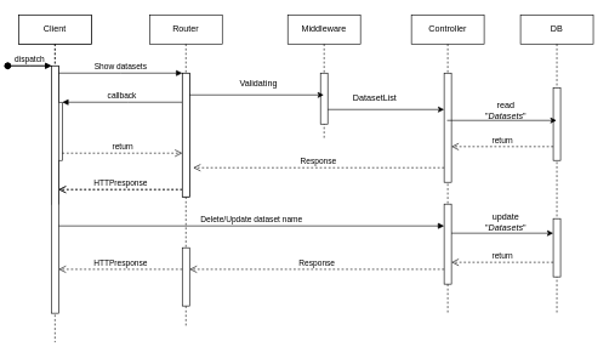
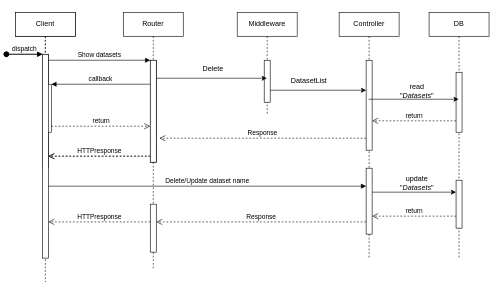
  <mxCell id="0" />
  <mxCell id="1" parent="0" />
  <mxCell id="2" value=":Object" style="shape=umlLifeline;perimeter=lifelinePerimeter;whiteSpace=wrap;html=1;container=0;dropTarget=0;collapsible=0;recursiveResize=0;outlineConnect=0;portConstraint=eastwest;newEdgeStyle={&quot;edgeStyle&quot;:&quot;elbowEdgeStyle&quot;,&quot;elbow&quot;:&quot;vertical&quot;,&quot;curved&quot;:0,&quot;rounded&quot;:0};" vertex="1" parent="1"><mxGeometry x="20" y="20" width="100" height="300" as="geometry" /></mxCell>
  <mxCell id="3" value="" style="html=1;points=[];perimeter=orthogonalPerimeter;outlineConnect=0;targetShapes=umlLifeline;portConstraint=eastwest;newEdgeStyle={&quot;edgeStyle&quot;:&quot;elbowEdgeStyle&quot;,&quot;elbow&quot;:&quot;vertical&quot;,&quot;curved&quot;:0,&quot;rounded&quot;:0};" vertex="1" parent="2"><mxGeometry x="45" y="70" width="10" height="190" as="geometry" /></mxCell>
  <mxCell id="4" value="dispatch" style="html=1;verticalAlign=bottom;startArrow=oval;endArrow=block;startSize=8;edgeStyle=elbowEdgeStyle;elbow=vertical;curved=0;rounded=0;" edge="1" parent="2" target="3"><mxGeometry relative="1" as="geometry"><mxPoint x="-15" y="70" as="sourcePoint" /></mxGeometry></mxCell>
  <mxCell id="5" value="" style="html=1;points=[];perimeter=orthogonalPerimeter;outlineConnect=0;targetShapes=umlLifeline;portConstraint=eastwest;newEdgeStyle={&quot;edgeStyle&quot;:&quot;elbowEdgeStyle&quot;,&quot;elbow&quot;:&quot;vertical&quot;,&quot;curved&quot;:0,&quot;rounded&quot;:0};" vertex="1" parent="2"><mxGeometry x="50" y="120" width="10" height="80" as="geometry" /></mxCell>
  <mxCell id="6" value="return" style="html=1;verticalAlign=bottom;endArrow=open;dashed=1;endSize=8;edgeStyle=elbowEdgeStyle;elbow=vertical;curved=0;rounded=0;" edge="1" parent="1" target="3"><mxGeometry relative="1" as="geometry"><mxPoint x="175" y="185" as="targetPoint" /><Array as="points"><mxPoint x="170" y="260" /></Array><mxPoint x="245" y="260" as="sourcePoint" /></mxGeometry></mxCell>
  <mxCell id="7" value="callback" style="html=1;verticalAlign=bottom;endArrow=block;edgeStyle=elbowEdgeStyle;elbow=vertical;curved=0;rounded=0;" edge="1" parent="1" target="5"><mxGeometry relative="1" as="geometry"><mxPoint x="245" y="140" as="sourcePoint" /><Array as="points"><mxPoint x="170" y="140" /></Array></mxGeometry></mxCell>
  <mxCell id="8" value="return" style="html=1;verticalAlign=bottom;endArrow=open;dashed=1;endSize=8;edgeStyle=elbowEdgeStyle;elbow=vertical;curved=0;rounded=0;" edge="1" parent="1" source="5"><mxGeometry relative="1" as="geometry"><mxPoint x="245" y="210" as="targetPoint" /><Array as="points"><mxPoint x="160" y="210" /></Array></mxGeometry></mxCell>
  <mxCell id="9" value="Client" style="shape=umlLifeline;perimeter=lifelinePerimeter;whiteSpace=wrap;html=1;container=0;dropTarget=0;collapsible=0;recursiveResize=0;outlineConnect=0;portConstraint=eastwest;newEdgeStyle={&quot;edgeStyle&quot;:&quot;elbowEdgeStyle&quot;,&quot;elbow&quot;:&quot;vertical&quot;,&quot;curved&quot;:0,&quot;rounded&quot;:0};" vertex="1" parent="1"><mxGeometry x="20" y="20" width="100" height="450" as="geometry" /></mxCell>
  <mxCell id="10" value="" style="html=1;points=[];perimeter=orthogonalPerimeter;outlineConnect=0;targetShapes=umlLifeline;portConstraint=eastwest;newEdgeStyle={&quot;edgeStyle&quot;:&quot;elbowEdgeStyle&quot;,&quot;elbow&quot;:&quot;vertical&quot;,&quot;curved&quot;:0,&quot;rounded&quot;:0};" vertex="1" parent="9"><mxGeometry x="45" y="70" width="10" height="340" as="geometry" /></mxCell>
  <mxCell id="11" value="" style="html=1;verticalAlign=bottom;startArrow=oval;endArrow=block;startSize=8;edgeStyle=elbowEdgeStyle;elbow=vertical;curved=0;rounded=0;" edge="1" parent="9" target="10"><mxGeometry relative="1" as="geometry"><mxPoint x="-15" y="70" as="sourcePoint" /></mxGeometry></mxCell>
  <mxCell id="12" value="Router" style="shape=umlLifeline;perimeter=lifelinePerimeter;whiteSpace=wrap;html=1;container=0;dropTarget=0;collapsible=0;recursiveResize=0;outlineConnect=0;portConstraint=eastwest;newEdgeStyle={&quot;edgeStyle&quot;:&quot;elbowEdgeStyle&quot;,&quot;elbow&quot;:&quot;vertical&quot;,&quot;curved&quot;:0,&quot;rounded&quot;:0};" vertex="1" parent="1"><mxGeometry x="200" y="20" width="100" height="430" as="geometry" /></mxCell>
  <mxCell id="13" value="" style="html=1;points=[];perimeter=orthogonalPerimeter;outlineConnect=0;targetShapes=umlLifeline;portConstraint=eastwest;newEdgeStyle={&quot;edgeStyle&quot;:&quot;elbowEdgeStyle&quot;,&quot;elbow&quot;:&quot;vertical&quot;,&quot;curved&quot;:0,&quot;rounded&quot;:0};" vertex="1" parent="12"><mxGeometry x="45" y="80" width="10" height="170" as="geometry" /></mxCell>
  <mxCell id="14" value="" style="html=1;points=[];perimeter=orthogonalPerimeter;outlineConnect=0;targetShapes=umlLifeline;portConstraint=eastwest;newEdgeStyle={&quot;edgeStyle&quot;:&quot;elbowEdgeStyle&quot;,&quot;elbow&quot;:&quot;vertical&quot;,&quot;curved&quot;:0,&quot;rounded&quot;:0};" vertex="1" parent="12"><mxGeometry x="45" y="320" width="10" height="80" as="geometry" /></mxCell>
  <mxCell id="15" value="Show datasets" style="html=1;verticalAlign=bottom;endArrow=block;edgeStyle=elbowEdgeStyle;elbow=horizontal;curved=0;rounded=0;" edge="1" parent="1" source="10" target="13"><mxGeometry relative="1" as="geometry"><mxPoint x="175" y="110" as="sourcePoint" /><Array as="points"><mxPoint x="160" y="100" /></Array></mxGeometry></mxCell>
  <mxCell id="16" value="HTTPresponse" style="html=1;verticalAlign=bottom;endArrow=open;dashed=1;endSize=8;edgeStyle=elbowEdgeStyle;elbow=vertical;curved=0;rounded=0;" edge="1" parent="1" source="13" target="10"><mxGeometry x="-0.002" relative="1" as="geometry"><mxPoint x="175" y="185" as="targetPoint" /><Array as="points"><mxPoint x="170" y="260" /></Array><mxPoint as="offset" /></mxGeometry></mxCell>
  <mxCell id="17" value="" style="html=1;points=[];perimeter=orthogonalPerimeter;outlineConnect=0;targetShapes=umlLifeline;portConstraint=eastwest;newEdgeStyle={&quot;edgeStyle&quot;:&quot;elbowEdgeStyle&quot;,&quot;elbow&quot;:&quot;vertical&quot;,&quot;curved&quot;:0,&quot;rounded&quot;:0};" vertex="1" parent="1"><mxGeometry x="245" y="100" width="10" height="170" as="geometry" /></mxCell>
  <mxCell id="18" value="Middleware" style="shape=umlLifeline;perimeter=lifelinePerimeter;whiteSpace=wrap;html=1;container=0;dropTarget=0;collapsible=0;recursiveResize=0;outlineConnect=0;portConstraint=eastwest;newEdgeStyle={&quot;edgeStyle&quot;:&quot;elbowEdgeStyle&quot;,&quot;elbow&quot;:&quot;vertical&quot;,&quot;curved&quot;:0,&quot;rounded&quot;:0};" vertex="1" parent="1"><mxGeometry x="390" y="20" width="100" height="170" as="geometry" /></mxCell>
  <mxCell id="19" value="" style="html=1;points=[];perimeter=orthogonalPerimeter;outlineConnect=0;targetShapes=umlLifeline;portConstraint=eastwest;newEdgeStyle={&quot;edgeStyle&quot;:&quot;elbowEdgeStyle&quot;,&quot;elbow&quot;:&quot;vertical&quot;,&quot;curved&quot;:0,&quot;rounded&quot;:0};" vertex="1" parent="18"><mxGeometry x="45" y="80" width="10" height="70" as="geometry" /></mxCell>
  <mxCell id="20" value="Controller" style="shape=umlLifeline;perimeter=lifelinePerimeter;whiteSpace=wrap;html=1;container=0;dropTarget=0;collapsible=0;recursiveResize=0;outlineConnect=0;portConstraint=eastwest;newEdgeStyle={&quot;edgeStyle&quot;:&quot;elbowEdgeStyle&quot;,&quot;elbow&quot;:&quot;vertical&quot;,&quot;curved&quot;:0,&quot;rounded&quot;:0};" vertex="1" parent="1"><mxGeometry x="560" y="20" width="100" height="410" as="geometry" /></mxCell>
  <mxCell id="21" value="" style="html=1;points=[];perimeter=orthogonalPerimeter;outlineConnect=0;targetShapes=umlLifeline;portConstraint=eastwest;newEdgeStyle={&quot;edgeStyle&quot;:&quot;elbowEdgeStyle&quot;,&quot;elbow&quot;:&quot;vertical&quot;,&quot;curved&quot;:0,&quot;rounded&quot;:0};" vertex="1" parent="20"><mxGeometry x="45" y="80" width="10" height="150" as="geometry" /></mxCell>
  <mxCell id="22" value="DB" style="shape=umlLifeline;perimeter=lifelinePerimeter;whiteSpace=wrap;html=1;container=0;dropTarget=0;collapsible=0;recursiveResize=0;outlineConnect=0;portConstraint=eastwest;newEdgeStyle={&quot;edgeStyle&quot;:&quot;elbowEdgeStyle&quot;,&quot;elbow&quot;:&quot;vertical&quot;,&quot;curved&quot;:0,&quot;rounded&quot;:0};" vertex="1" parent="1"><mxGeometry x="710" y="20" width="100" height="410" as="geometry" /></mxCell>
  <mxCell id="23" value="" style="html=1;points=[];perimeter=orthogonalPerimeter;outlineConnect=0;targetShapes=umlLifeline;portConstraint=eastwest;newEdgeStyle={&quot;edgeStyle&quot;:&quot;elbowEdgeStyle&quot;,&quot;elbow&quot;:&quot;vertical&quot;,&quot;curved&quot;:0,&quot;rounded&quot;:0};" vertex="1" parent="22"><mxGeometry x="45" y="100" width="10" height="100" as="geometry" /></mxCell>
  <mxCell id="24" value="" style="html=1;points=[];perimeter=orthogonalPerimeter;outlineConnect=0;targetShapes=umlLifeline;portConstraint=eastwest;newEdgeStyle={&quot;edgeStyle&quot;:&quot;elbowEdgeStyle&quot;,&quot;elbow&quot;:&quot;vertical&quot;,&quot;curved&quot;:0,&quot;rounded&quot;:0};" vertex="1" parent="22"><mxGeometry x="45" y="280" width="10" height="80" as="geometry" /></mxCell>
  <mxCell id="25" value="" style="endArrow=classic;html=1;rounded=0;" edge="1" parent="1" target="18"><mxGeometry width="50" height="50" relative="1" as="geometry"><mxPoint x="255" y="130" as="sourcePoint" /><mxPoint x="430" y="130" as="targetPoint" /></mxGeometry></mxCell>
- <mxCell id="26" value="Validating" style="text;html=1;strokeColor=none;fillColor=none;align=center;verticalAlign=middle;whiteSpace=wrap;rounded=0;" vertex="1" parent="1"><mxGeometry x="320" y="100" width="60" height="30" as="geometry" /></mxCell>
+ <mxCell id="26" value="Delete" style="text;html=1;strokeColor=none;fillColor=none;align=center;verticalAlign=middle;whiteSpace=wrap;rounded=0;" vertex="1" parent="1"><mxGeometry x="320" y="100" width="60" height="30" as="geometry" /></mxCell>
  <mxCell id="27" value="DatasetList" style="text;html=1;strokeColor=none;fillColor=none;align=center;verticalAlign=middle;whiteSpace=wrap;rounded=0;" vertex="1" parent="1"><mxGeometry x="450" y="120" width="120" height="30" as="geometry" /></mxCell>
  <mxCell id="28" value="" style="endArrow=classic;html=1;rounded=0;" edge="1" parent="1"><mxGeometry width="50" height="50" relative="1" as="geometry"><mxPoint x="445" y="150" as="sourcePoint" /><mxPoint x="605" y="150" as="targetPoint" /></mxGeometry></mxCell>
  <mxCell id="29" value="" style="endArrow=classic;html=1;rounded=0;" edge="1" parent="1"><mxGeometry width="50" height="50" relative="1" as="geometry"><mxPoint x="609" y="165" as="sourcePoint" /><mxPoint x="759.5" y="165" as="targetPoint" /></mxGeometry></mxCell>
  <mxCell id="30" value="read &quot;&lt;i&gt;Datasets&lt;/i&gt;&quot;" style="text;html=1;strokeColor=none;fillColor=none;align=center;verticalAlign=middle;whiteSpace=wrap;rounded=0;" vertex="1" parent="1"><mxGeometry x="660" y="136" width="60" height="30" as="geometry" /></mxCell>
  <mxCell id="31" value="Response" style="html=1;verticalAlign=bottom;endArrow=open;dashed=1;endSize=8;edgeStyle=elbowEdgeStyle;elbow=vertical;curved=0;rounded=0;" edge="1" parent="1" source="21"><mxGeometry relative="1" as="geometry"><mxPoint x="260" y="230" as="targetPoint" /><Array as="points"><mxPoint x="343" y="230" /></Array><mxPoint x="600" y="230" as="sourcePoint" /></mxGeometry></mxCell>
  <mxCell id="32" value="return" style="html=1;verticalAlign=bottom;endArrow=open;dashed=1;endSize=8;edgeStyle=elbowEdgeStyle;elbow=vertical;curved=0;rounded=0;" edge="1" parent="1" source="23"><mxGeometry relative="1" as="geometry"><mxPoint x="615" y="201" as="targetPoint" /><Array as="points"><mxPoint x="709" y="201" /><mxPoint x="690" y="240" /></Array><mxPoint x="754" y="244" as="sourcePoint" /></mxGeometry></mxCell>
  <mxCell id="33" value="Delete/Update dataset name" style="html=1;verticalAlign=bottom;endArrow=block;elbow=horizontal;rounded=0;" edge="1" parent="1" target="34"><mxGeometry relative="1" as="geometry"><mxPoint x="75" y="310" as="sourcePoint" /><mxPoint x="550" y="310" as="targetPoint" /><mxPoint as="offset" /></mxGeometry></mxCell>
  <mxCell id="34" value="" style="html=1;points=[];perimeter=orthogonalPerimeter;outlineConnect=0;targetShapes=umlLifeline;portConstraint=eastwest;newEdgeStyle={&quot;edgeStyle&quot;:&quot;elbowEdgeStyle&quot;,&quot;elbow&quot;:&quot;vertical&quot;,&quot;curved&quot;:0,&quot;rounded&quot;:0};" vertex="1" parent="1"><mxGeometry x="605" y="280" width="10" height="110" as="geometry" /></mxCell>
  <mxCell id="35" value="" style="endArrow=classic;html=1;rounded=0;" edge="1" parent="1" target="24"><mxGeometry width="50" height="50" relative="1" as="geometry"><mxPoint x="615" y="320" as="sourcePoint" /><mxPoint x="750" y="320" as="targetPoint" /></mxGeometry></mxCell>
  <mxCell id="36" value="update &quot;&lt;i&gt;Datasets&lt;/i&gt;&quot;" style="text;html=1;strokeColor=none;fillColor=none;align=center;verticalAlign=middle;whiteSpace=wrap;rounded=0;" vertex="1" parent="1"><mxGeometry x="660" y="290" width="60" height="30" as="geometry" /></mxCell>
  <mxCell id="37" value="return" style="html=1;verticalAlign=bottom;endArrow=open;dashed=1;endSize=8;edgeStyle=elbowEdgeStyle;elbow=vertical;curved=0;rounded=0;" edge="1" parent="1"><mxGeometry relative="1" as="geometry"><mxPoint x="615" y="360" as="targetPoint" /><Array as="points"><mxPoint x="709" y="360" /><mxPoint x="690" y="399" /></Array><mxPoint x="755" y="360" as="sourcePoint" /></mxGeometry></mxCell>
  <mxCell id="38" value="Response" style="html=1;verticalAlign=bottom;endArrow=open;dashed=1;endSize=8;edgeStyle=elbowEdgeStyle;elbow=vertical;curved=0;rounded=0;" edge="1" parent="1" target="14"><mxGeometry relative="1" as="geometry"><mxPoint x="465" y="369.6" as="targetPoint" /><Array as="points"><mxPoint x="559" y="369.6" /><mxPoint x="540" y="408.6" /></Array><mxPoint x="605" y="369.6" as="sourcePoint" /></mxGeometry></mxCell>
  <mxCell id="39" value="HTTPresponse" style="html=1;verticalAlign=bottom;endArrow=open;dashed=1;endSize=8;edgeStyle=elbowEdgeStyle;elbow=vertical;curved=0;rounded=0;" edge="1" parent="1"><mxGeometry x="-0.002" relative="1" as="geometry"><mxPoint x="75" y="369.6" as="targetPoint" /><Array as="points"><mxPoint x="170" y="369.6" /></Array><mxPoint x="245" y="369.6" as="sourcePoint" /><mxPoint as="offset" /></mxGeometry></mxCell>
